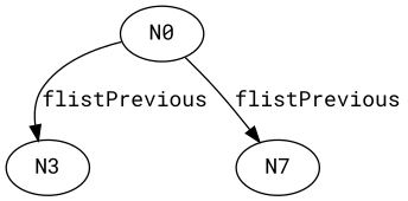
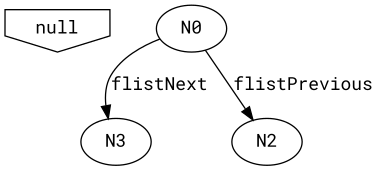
  digraph {
    fontname="Roboto Mono"
    nodesep=.5
    ordering=out
    node [fontname="Roboto Mono"]
    edge [fontname="Roboto Mono"]
+   null [shape=invhouse]
    n2 [label=N3]
    N0
-   N2 [label=N7]
-   N0 -> n2 [label=flistPrevious]
+   N2
+   N0 -> n2 [label=flistNext]
    N0 -> N2 [label=flistPrevious]
  }
